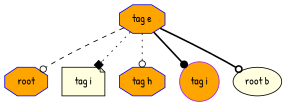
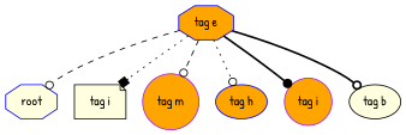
  digraph {
    fontname="Patrick Hand"
    node [color=blue fillcolor=orange fontname="Patrick Hand" shape=octagon style=filled]
    edge [arrowhead=odot fontname="Patrick Hand" style=dashed]
-   n1 [label=root]
+   n1 [fillcolor=lightyellow label=root]
    n2 [label="tag e"]
    n3 [color=black fillcolor=lightyellow label="tag i" shape=note]
-   n5 [label="tag h"]
+   n4 [color=purple label="tag m" shape=circle]
+   n5 [label="tag h" shape=ellipse]
    n6 [color=purple label="tag i" shape=circle]
-   n7 [color=black fillcolor=lightyellow label="root b" shape=ellipse]
+   n7 [color=black fillcolor=lightyellow label="tag b" shape=ellipse]
    n2 -> n1
    n2 -> n3 [arrowhead=box style=dotted]
+   n2 -> n4
    n2 -> n5 [style=dotted]
    n2 -> n6 [arrowhead=dot style=bold]
    n2 -> n7 [style=bold]
  }
